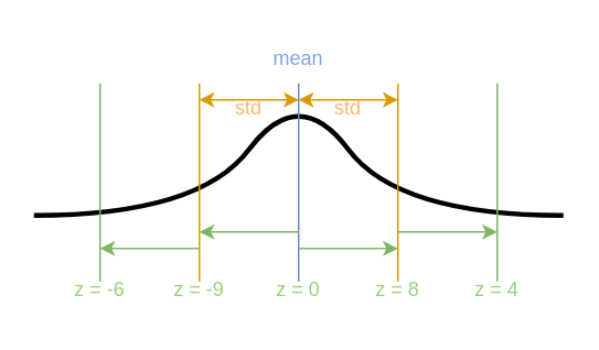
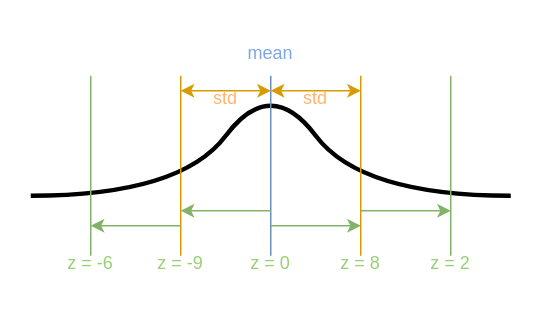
  <mxCell id="0" />
  <mxCell id="1" parent="0" />
  <mxCell id="2" value="" style="curved=1;endArrow=none;html=1;rounded=0;endFill=0;strokeWidth=3;" edge="1" parent="1"><mxGeometry width="50" height="50" relative="1" as="geometry"><mxPoint x="20" y="130" as="sourcePoint" /><mxPoint x="340" y="130" as="targetPoint" /><Array as="points"><mxPoint x="120" y="130" /><mxPoint x="180" y="50" /><mxPoint x="240" y="130" /></Array></mxGeometry></mxCell>
  <mxCell id="3" value="" style="endArrow=none;html=1;rounded=0;fillColor=#dae8fc;strokeColor=#6c8ebf;" edge="1" parent="1"><mxGeometry width="50" height="50" relative="1" as="geometry"><mxPoint x="180" y="170" as="sourcePoint" /><mxPoint x="180" y="50" as="targetPoint" /></mxGeometry></mxCell>
  <mxCell id="4" value="" style="endArrow=none;html=1;rounded=0;fillColor=#ffe6cc;strokeColor=#d79b00;" edge="1" parent="1"><mxGeometry width="50" height="50" relative="1" as="geometry"><mxPoint x="120" y="170" as="sourcePoint" /><mxPoint x="120" y="50" as="targetPoint" /></mxGeometry></mxCell>
  <mxCell id="5" value="" style="endArrow=none;html=1;rounded=0;fillColor=#ffe6cc;strokeColor=#d79b00;" edge="1" parent="1"><mxGeometry width="50" height="50" relative="1" as="geometry"><mxPoint x="240" y="170" as="sourcePoint" /><mxPoint x="240" y="50" as="targetPoint" /></mxGeometry></mxCell>
  <mxCell id="6" value="mean" style="text;html=1;align=center;verticalAlign=middle;whiteSpace=wrap;rounded=0;fontColor=#7EA6E0;" vertex="1" parent="1"><mxGeometry x="150" y="20" width="60" height="30" as="geometry" /></mxCell>
  <mxCell id="7" value="" style="endArrow=classic;startArrow=classic;html=1;rounded=0;fillColor=#ffe6cc;strokeColor=#d79b00;" edge="1" parent="1"><mxGeometry width="50" height="50" relative="1" as="geometry"><mxPoint x="120" y="60" as="sourcePoint" /><mxPoint x="180" y="60" as="targetPoint" /></mxGeometry></mxCell>
  <mxCell id="8" value="" style="endArrow=classic;startArrow=classic;html=1;rounded=0;fillColor=#ffe6cc;strokeColor=#d79b00;" edge="1" parent="1"><mxGeometry width="50" height="50" relative="1" as="geometry"><mxPoint x="180" y="60" as="sourcePoint" /><mxPoint x="240" y="60" as="targetPoint" /></mxGeometry></mxCell>
  <mxCell id="9" value="std" style="text;html=1;align=center;verticalAlign=middle;whiteSpace=wrap;rounded=0;fontColor=#FFB570;" vertex="1" parent="1"><mxGeometry x="120" y="50" width="60" height="30" as="geometry" /></mxCell>
  <mxCell id="10" value="std" style="text;html=1;align=center;verticalAlign=middle;whiteSpace=wrap;rounded=0;fontColor=#FFB570;" vertex="1" parent="1"><mxGeometry x="180" y="50" width="60" height="30" as="geometry" /></mxCell>
  <mxCell id="11" value="" style="endArrow=none;startArrow=classic;html=1;rounded=0;fillColor=#d5e8d4;strokeColor=#82b366;endFill=0;" edge="1" parent="1"><mxGeometry width="50" height="50" relative="1" as="geometry"><mxPoint x="120" y="140" as="sourcePoint" /><mxPoint x="180" y="140" as="targetPoint" /></mxGeometry></mxCell>
  <mxCell id="12" value="" style="endArrow=none;startArrow=classic;html=1;rounded=0;fillColor=#d5e8d4;strokeColor=#82b366;endFill=0;" edge="1" parent="1"><mxGeometry width="50" height="50" relative="1" as="geometry"><mxPoint x="60" y="150" as="sourcePoint" /><mxPoint x="120" y="150" as="targetPoint" /></mxGeometry></mxCell>
  <mxCell id="13" value="" style="endArrow=none;startArrow=classic;html=1;rounded=0;fillColor=#d5e8d4;strokeColor=#82b366;endFill=0;" edge="1" parent="1"><mxGeometry width="50" height="50" relative="1" as="geometry"><mxPoint x="240" y="150" as="sourcePoint" /><mxPoint x="180" y="150" as="targetPoint" /></mxGeometry></mxCell>
  <mxCell id="14" value="" style="endArrow=none;startArrow=classic;html=1;rounded=0;fillColor=#d5e8d4;strokeColor=#82b366;endFill=0;" edge="1" parent="1"><mxGeometry width="50" height="50" relative="1" as="geometry"><mxPoint x="300" y="140" as="sourcePoint" /><mxPoint x="240" y="140" as="targetPoint" /></mxGeometry></mxCell>
  <mxCell id="15" value="" style="endArrow=none;html=1;rounded=0;fillColor=#d5e8d4;strokeColor=#82b366;" edge="1" parent="1"><mxGeometry width="50" height="50" relative="1" as="geometry"><mxPoint x="60" y="170" as="sourcePoint" /><mxPoint x="60" y="50" as="targetPoint" /></mxGeometry></mxCell>
  <mxCell id="16" value="" style="endArrow=none;html=1;rounded=0;fillColor=#d5e8d4;strokeColor=#82b366;" edge="1" parent="1"><mxGeometry width="50" height="50" relative="1" as="geometry"><mxPoint x="300" y="170" as="sourcePoint" /><mxPoint x="300" y="50" as="targetPoint" /></mxGeometry></mxCell>
  <mxCell id="17" value="z = -6" style="text;html=1;align=center;verticalAlign=middle;whiteSpace=wrap;rounded=0;fontColor=#97D077;" vertex="1" parent="1"><mxGeometry x="30" y="160" width="60" height="30" as="geometry" /></mxCell>
  <mxCell id="18" value="z = -9" style="text;html=1;align=center;verticalAlign=middle;whiteSpace=wrap;rounded=0;fontColor=#97D077;" vertex="1" parent="1"><mxGeometry x="90" y="160" width="60" height="30" as="geometry" /></mxCell>
  <mxCell id="19" value="z = 0" style="text;html=1;align=center;verticalAlign=middle;whiteSpace=wrap;rounded=0;fontColor=#97D077;" vertex="1" parent="1"><mxGeometry x="150" y="160" width="60" height="30" as="geometry" /></mxCell>
  <mxCell id="20" value="z = 8" style="text;html=1;align=center;verticalAlign=middle;whiteSpace=wrap;rounded=0;fontColor=#97D077;" vertex="1" parent="1"><mxGeometry x="210" y="160" width="60" height="30" as="geometry" /></mxCell>
- <mxCell id="21" value="z = 4" style="text;html=1;align=center;verticalAlign=middle;whiteSpace=wrap;rounded=0;fontColor=#97D077;" vertex="1" parent="1"><mxGeometry x="270" y="160" width="60" height="30" as="geometry" /></mxCell>
+ <mxCell id="21" value="z = 2" style="text;html=1;align=center;verticalAlign=middle;whiteSpace=wrap;rounded=0;fontColor=#97D077;" vertex="1" parent="1"><mxGeometry x="270" y="160" width="60" height="30" as="geometry" /></mxCell>
